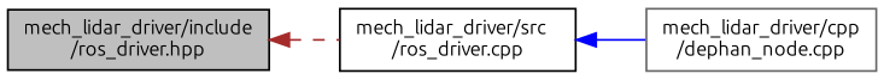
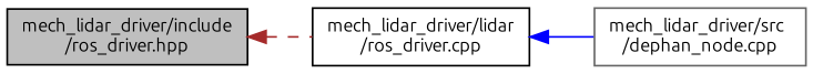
  digraph {
    fontname=Ubuntu
    rankdir=LR
    node [color=black fillcolor=white fontname=Ubuntu fontsize=10 shape=record style=filled]
    edge [dir=back fontname=Ubuntu fontsize=10 labelfontname=Helvetica labelfontsize=10]
    n1 [fillcolor=grey75 fontcolor=black height=0.2 label="mech_lidar_driver/include\l/ros_driver.hpp" width=0.4]
-   n2 [height=0.2 label="mech_lidar_driver/src\l/ros_driver.cpp" width=0.4]
-   n3 [color=gray40 height=0.2 label="mech_lidar_driver/cpp\l/dephan_node.cpp" width=0.4]
+   n2 [height=0.2 label="mech_lidar_driver/lidar\l/ros_driver.cpp" width=0.4]
+   n3 [color=gray40 height=0.2 label="mech_lidar_driver/src\l/dephan_node.cpp" width=0.4]
    n1 -> n2 [color=brown style=dashed]
    n2 -> n3 [color=blue style=solid]
  }
